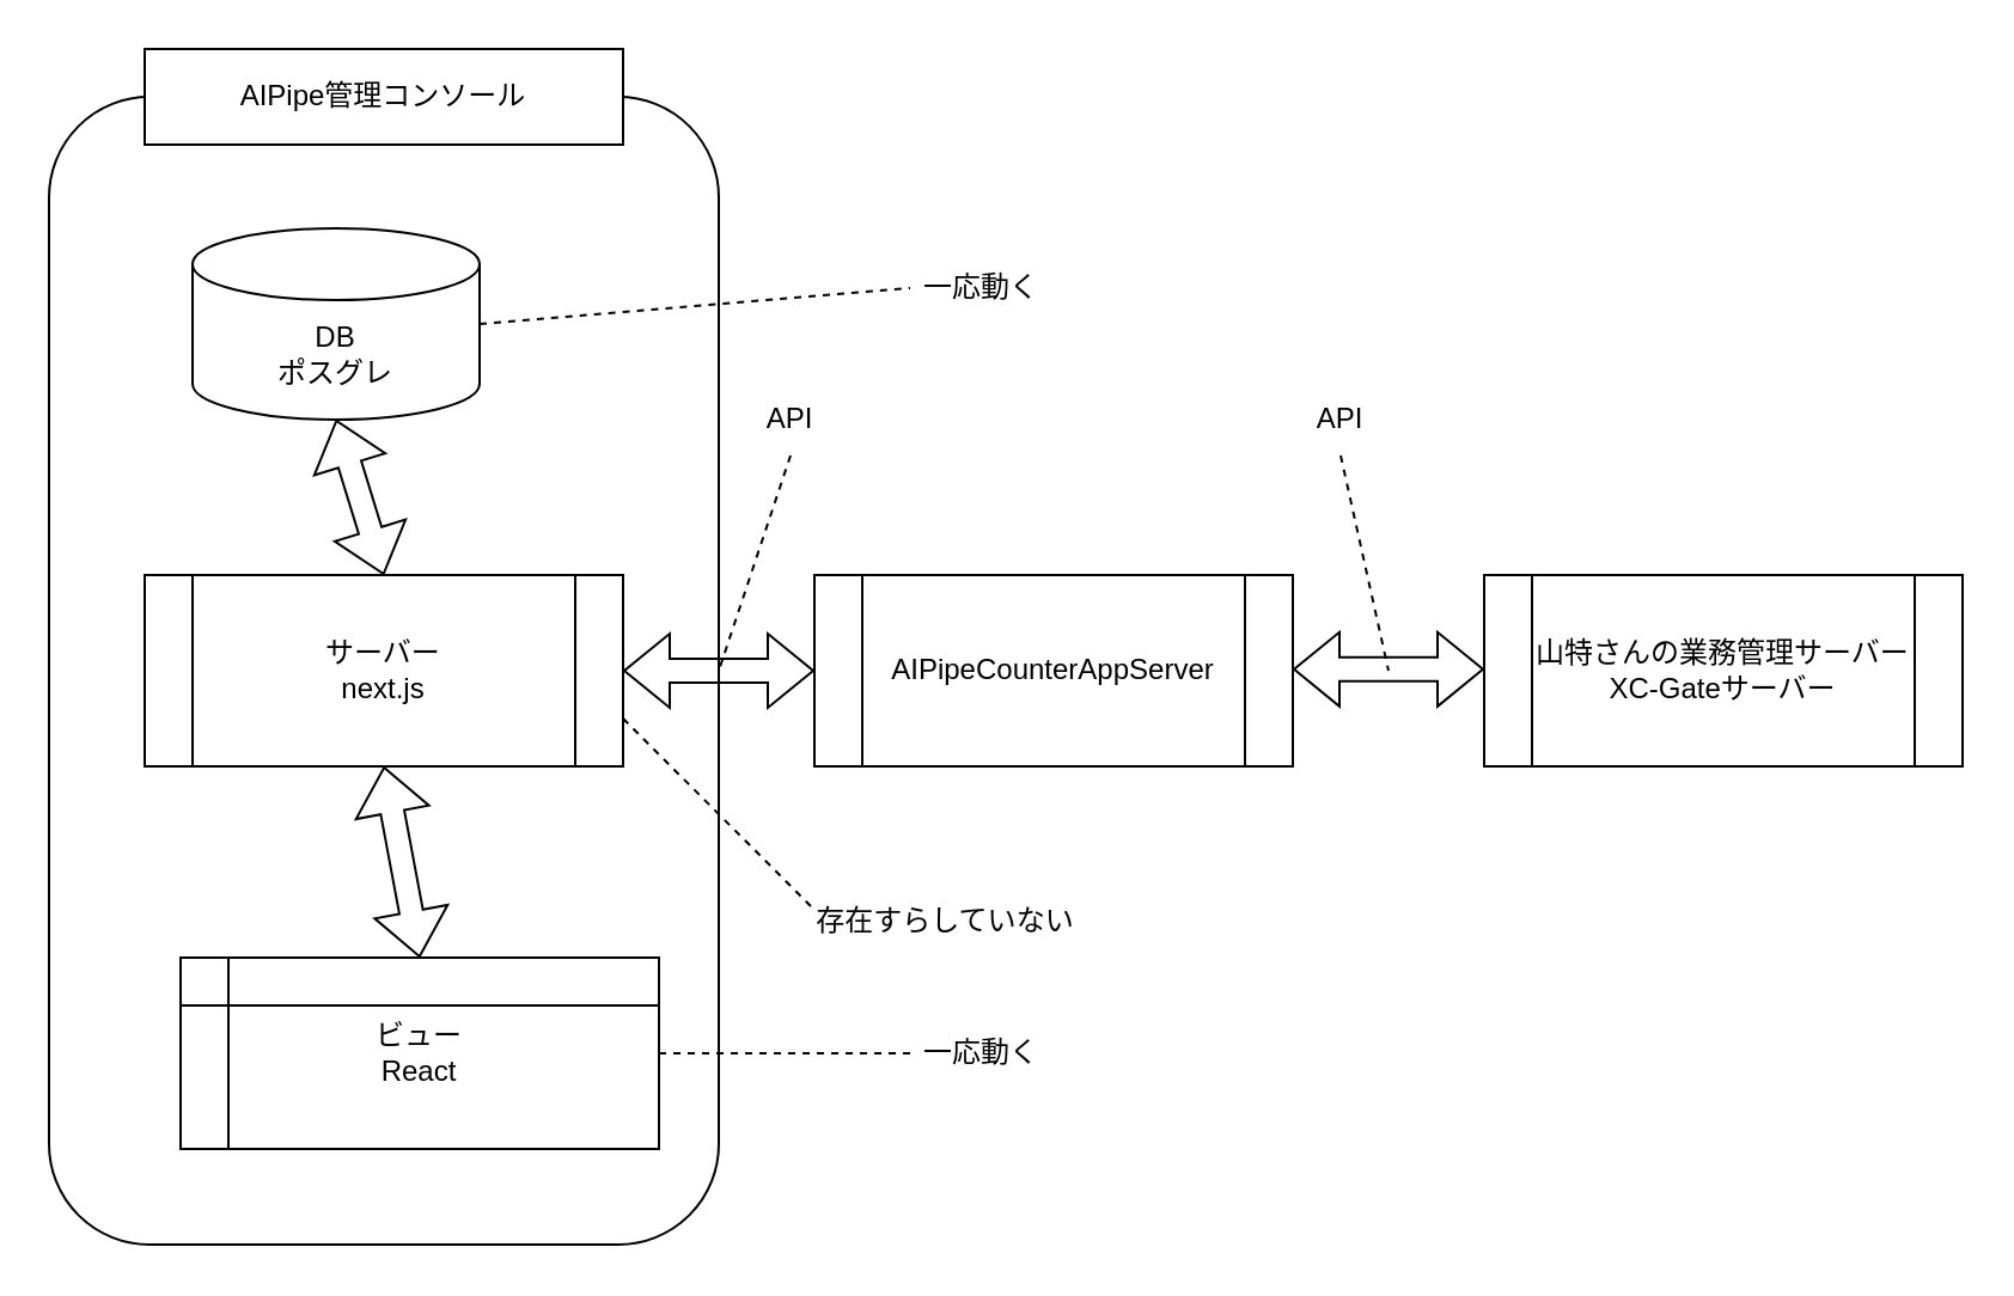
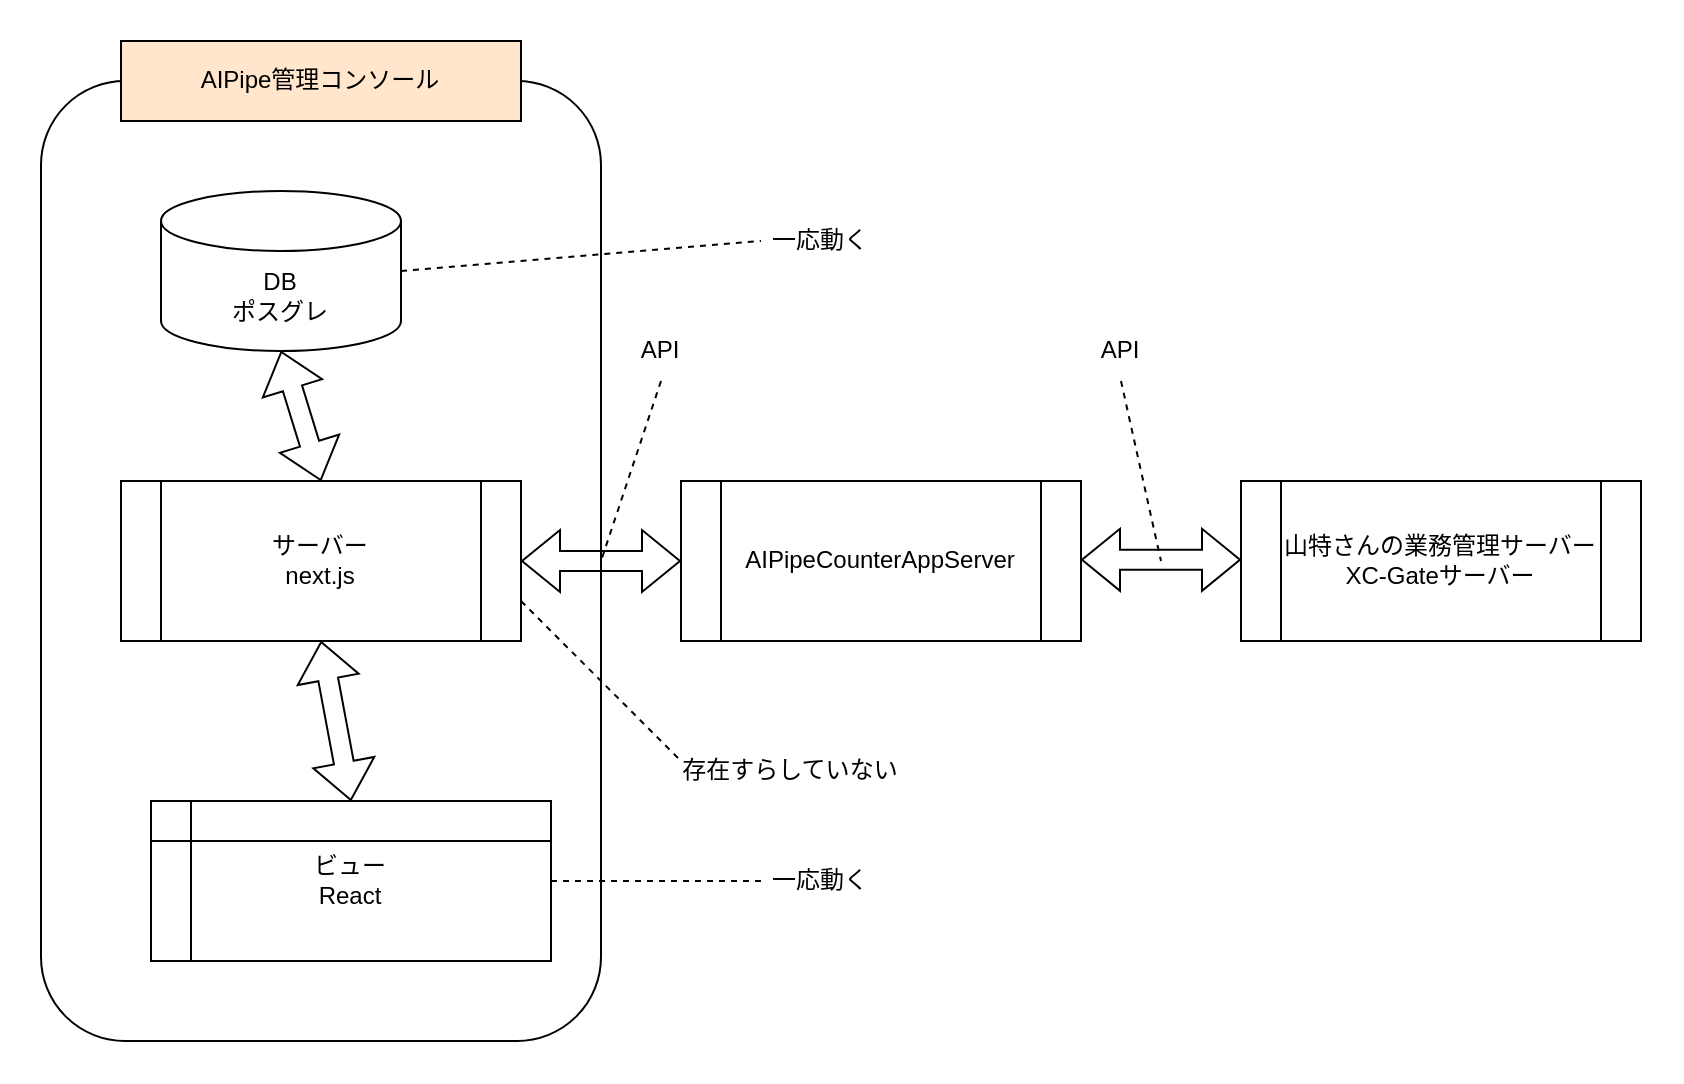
  <mxCell id="0" />
  <mxCell id="1" parent="0" />
  <mxCell id="2" value="" style="rounded=1;whiteSpace=wrap;html=1;" vertex="1" parent="1"><mxGeometry x="20" y="40" width="280" height="480" as="geometry" /></mxCell>
  <mxCell id="3" value="DB&lt;div&gt;ポスグレ&lt;/div&gt;" style="shape=cylinder3;whiteSpace=wrap;html=1;boundedLbl=1;backgroundOutline=1;size=15;" vertex="1" parent="1"><mxGeometry x="80" y="95" width="120" height="80" as="geometry" /></mxCell>
  <mxCell id="4" value="サーバー&lt;div&gt;next.js&lt;/div&gt;" style="shape=process;whiteSpace=wrap;html=1;backgroundOutline=1;" vertex="1" parent="1"><mxGeometry x="60" y="240" width="200" height="80" as="geometry" /></mxCell>
  <mxCell id="5" value="" style="shape=flexArrow;endArrow=classic;startArrow=classic;html=1;rounded=0;entryX=0.5;entryY=1;entryDx=0;entryDy=0;entryPerimeter=0;exitX=0.5;exitY=0;exitDx=0;exitDy=0;" edge="1" parent="1" source="4" target="3"><mxGeometry width="100" height="100" relative="1" as="geometry"><mxPoint x="90" y="300" as="sourcePoint" /><mxPoint x="190" y="200" as="targetPoint" /></mxGeometry></mxCell>
  <mxCell id="6" value="ビュー&lt;div&gt;React&lt;/div&gt;" style="shape=internalStorage;whiteSpace=wrap;html=1;backgroundOutline=1;" vertex="1" parent="1"><mxGeometry x="75" y="400" width="200" height="80" as="geometry" /></mxCell>
  <mxCell id="7" value="" style="shape=flexArrow;endArrow=classic;startArrow=classic;html=1;rounded=0;entryX=0.5;entryY=1;entryDx=0;entryDy=0;exitX=0.5;exitY=0;exitDx=0;exitDy=0;" edge="1" parent="1" source="6" target="4"><mxGeometry width="100" height="100" relative="1" as="geometry"><mxPoint x="90" y="360" as="sourcePoint" /><mxPoint x="190" y="260" as="targetPoint" /></mxGeometry></mxCell>
  <mxCell id="8" value="AIPipeCounterAppServer" style="shape=process;whiteSpace=wrap;html=1;backgroundOutline=1;" vertex="1" parent="1"><mxGeometry x="340" y="240" width="200" height="80" as="geometry" /></mxCell>
  <mxCell id="9" value="" style="endArrow=none;dashed=1;html=1;rounded=0;exitX=0.5;exitY=1;exitDx=0;exitDy=0;" edge="1" parent="1" source="10"><mxGeometry width="50" height="50" relative="1" as="geometry"><mxPoint x="300" y="360" as="sourcePoint" /><mxPoint x="300" y="280" as="targetPoint" /></mxGeometry></mxCell>
  <mxCell id="10" value="API" style="text;html=1;align=center;verticalAlign=middle;whiteSpace=wrap;rounded=0;" vertex="1" parent="1"><mxGeometry x="300" y="160" width="60" height="30" as="geometry" /></mxCell>
  <mxCell id="11" value="" style="shape=flexArrow;endArrow=classic;startArrow=classic;html=1;rounded=0;entryX=0;entryY=0.5;entryDx=0;entryDy=0;" edge="1" parent="1" target="8"><mxGeometry width="100" height="100" relative="1" as="geometry"><mxPoint x="260" y="280" as="sourcePoint" /><mxPoint x="360" y="180" as="targetPoint" /></mxGeometry></mxCell>
  <mxCell id="12" value="&lt;div&gt;山特さんの業務管理サーバー&lt;/div&gt;XC-Gateサーバー" style="shape=process;whiteSpace=wrap;html=1;backgroundOutline=1;" vertex="1" parent="1"><mxGeometry x="620" y="240" width="200" height="80" as="geometry" /></mxCell>
  <mxCell id="13" value="API" style="text;html=1;align=center;verticalAlign=middle;whiteSpace=wrap;rounded=0;" vertex="1" parent="1"><mxGeometry x="530" y="160" width="60" height="30" as="geometry" /></mxCell>
- <mxCell id="14" value="AIPipe管理コンソール" style="rounded=0;whiteSpace=wrap;html=1;" vertex="1" parent="1"><mxGeometry x="60" y="20" width="200" height="40" as="geometry" /></mxCell>
+ <mxCell id="14" value="AIPipe管理コンソール" style="rounded=0;whiteSpace=wrap;html=1;fillColor=#ffe6cc;" vertex="1" parent="1"><mxGeometry x="60" y="20" width="200" height="40" as="geometry" /></mxCell>
  <mxCell id="15" value="" style="endArrow=none;dashed=1;html=1;rounded=0;exitX=1;exitY=0.5;exitDx=0;exitDy=0;exitPerimeter=0;" edge="1" parent="1" source="3"><mxGeometry width="50" height="50" relative="1" as="geometry"><mxPoint x="370" y="60" as="sourcePoint" /><mxPoint x="380" y="120" as="targetPoint" /></mxGeometry></mxCell>
  <mxCell id="16" value="" style="endArrow=none;dashed=1;html=1;rounded=0;exitX=1;exitY=0.5;exitDx=0;exitDy=0;" edge="1" parent="1" source="6"><mxGeometry width="50" height="50" relative="1" as="geometry"><mxPoint x="270" y="439.5" as="sourcePoint" /><mxPoint x="380" y="440" as="targetPoint" /></mxGeometry></mxCell>
  <mxCell id="17" value="一応動く" style="text;html=1;align=center;verticalAlign=middle;whiteSpace=wrap;rounded=0;" vertex="1" parent="1"><mxGeometry x="380" y="105" width="60" height="30" as="geometry" /></mxCell>
  <mxCell id="18" value="一応動く" style="text;html=1;align=center;verticalAlign=middle;whiteSpace=wrap;rounded=0;" vertex="1" parent="1"><mxGeometry x="380" y="425" width="60" height="30" as="geometry" /></mxCell>
  <mxCell id="19" value="" style="endArrow=none;dashed=1;html=1;rounded=0;exitX=1;exitY=0.75;exitDx=0;exitDy=0;" edge="1" parent="1" source="4"><mxGeometry width="50" height="50" relative="1" as="geometry"><mxPoint x="230" y="130" as="sourcePoint" /><mxPoint x="340" y="380" as="targetPoint" /></mxGeometry></mxCell>
  <mxCell id="20" value="存在すらしていない" style="text;html=1;align=center;verticalAlign=middle;whiteSpace=wrap;rounded=0;" vertex="1" parent="1"><mxGeometry x="340" y="370" width="110" height="30" as="geometry" /></mxCell>
  <mxCell id="21" value="" style="shape=flexArrow;endArrow=classic;startArrow=classic;html=1;rounded=0;entryX=0;entryY=0.5;entryDx=0;entryDy=0;" edge="1" parent="1"><mxGeometry width="100" height="100" relative="1" as="geometry"><mxPoint x="540" y="279.41" as="sourcePoint" /><mxPoint x="620" y="279.41" as="targetPoint" /></mxGeometry></mxCell>
  <mxCell id="22" value="" style="endArrow=none;dashed=1;html=1;rounded=0;" edge="1" parent="1"><mxGeometry width="50" height="50" relative="1" as="geometry"><mxPoint x="560" y="190" as="sourcePoint" /><mxPoint x="580" y="280" as="targetPoint" /></mxGeometry></mxCell>
